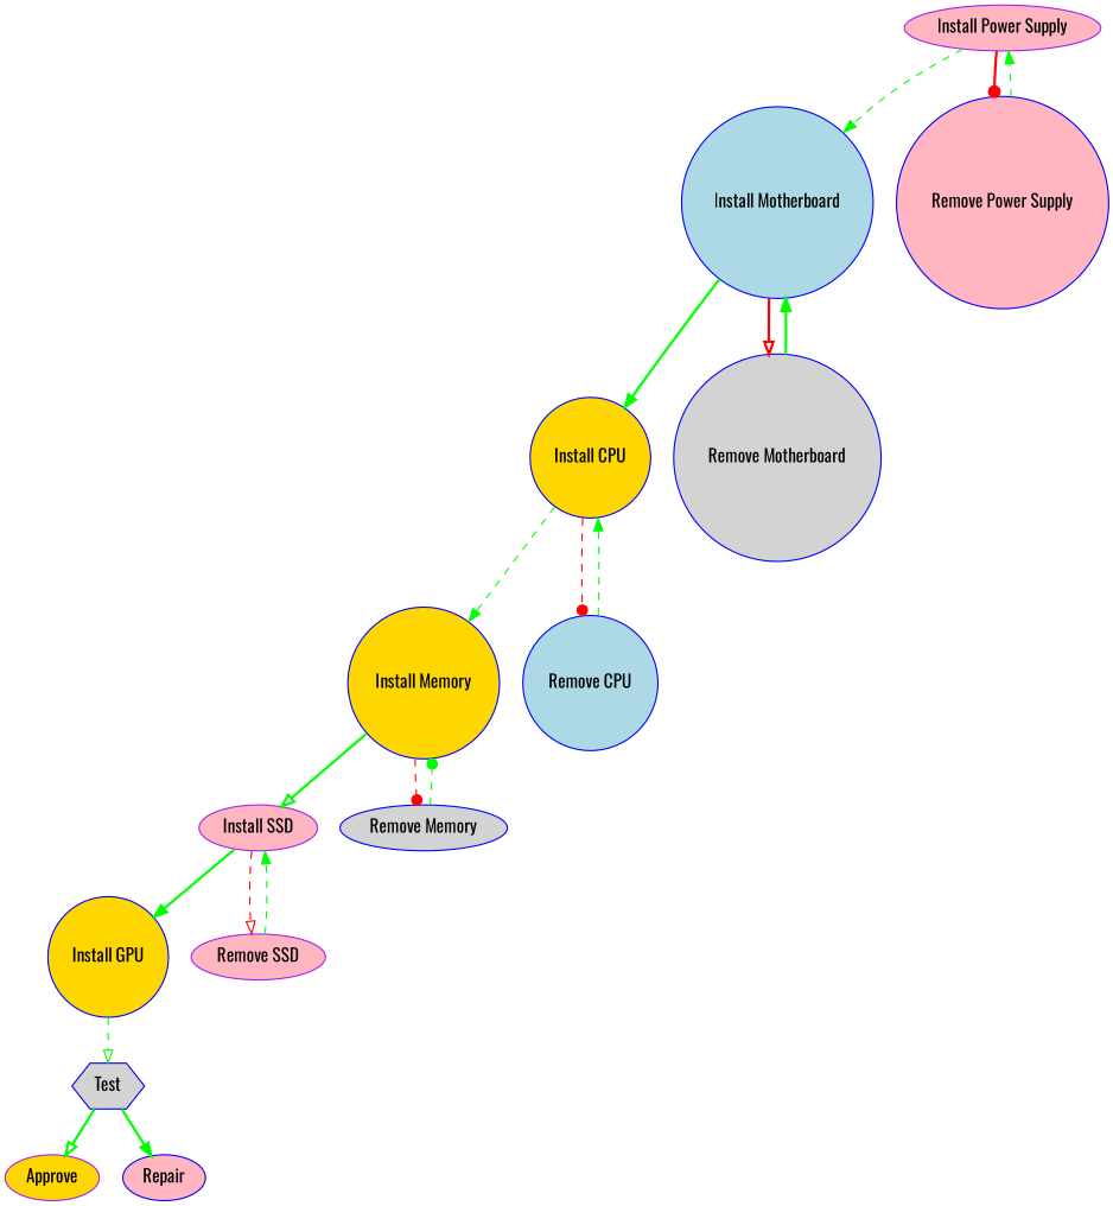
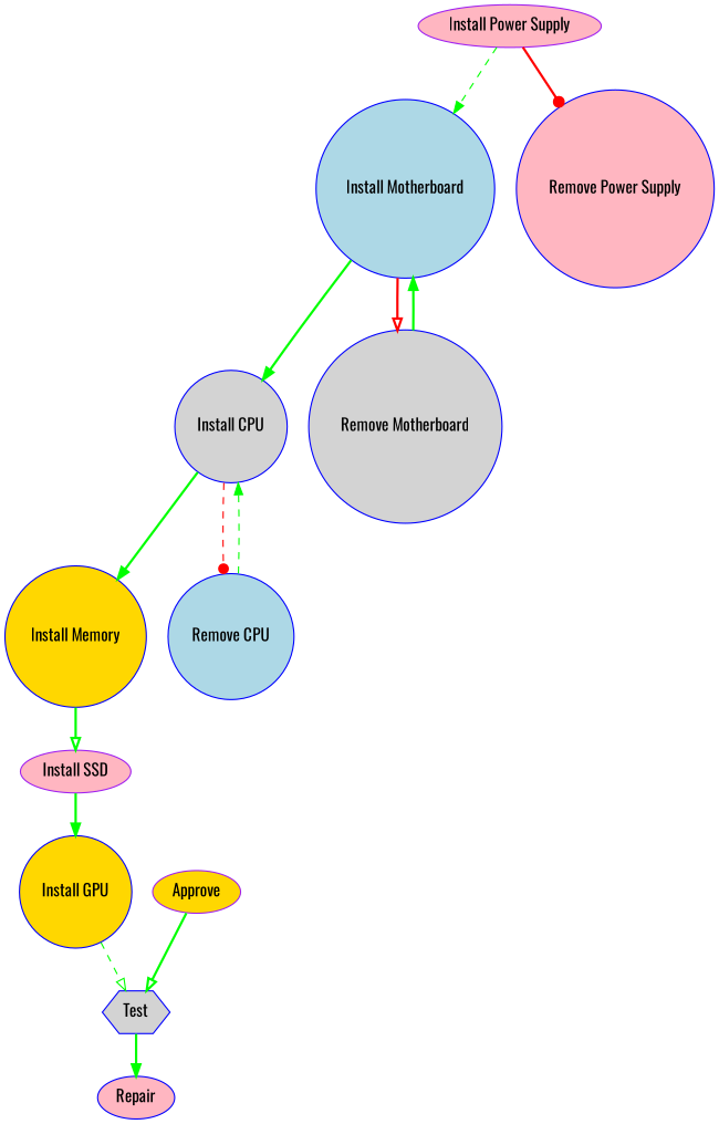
  digraph {
    fontname=Oswald
    node [color=blue fillcolor=lightpink fontname=Oswald shape=circle style=filled]
    edge [arrowhead=normal color=green fontname=Oswald style=dashed]
    "Install Power Supply" [color=purple shape=ellipse]
    "Install Motherboard" [fillcolor=lightblue]
    "Remove Power Supply"
-   "Install CPU" [fillcolor=gold]
+   "Install CPU" [fillcolor=lightgrey]
    "Remove Motherboard" [fillcolor=lightgrey]
    "Install Memory" [fillcolor=gold]
    "Remove CPU" [fillcolor=lightblue]
    "Install SSD" [color=purple shape=ellipse]
-   "Remove Memory" [fillcolor=lightgrey shape=ellipse]
    "Install GPU" [fillcolor=gold]
-   "Remove SSD" [color=purple shape=ellipse]
    Test [fillcolor=lightgrey shape=hexagon]
    Approve [color=purple fillcolor=gold shape=ellipse]
    Repair [shape=ellipse]
    "Install Power Supply" -> "Install Motherboard"
    "Install Power Supply" -> "Remove Power Supply" [arrowhead=dot color=red style=bold]
    "Install Motherboard" -> "Install CPU" [style=bold]
    "Install Motherboard" -> "Remove Motherboard" [arrowhead=onormal color=red style=bold]
-   "Remove Power Supply" -> "Install Power Supply"
-   "Install CPU" -> "Install Memory"
+   "Install CPU" -> "Install Memory" [style=bold]
    "Install CPU" -> "Remove CPU" [arrowhead=dot color=red]
    "Remove Motherboard" -> "Install Motherboard" [style=bold]
    "Install Memory" -> "Install SSD" [arrowhead=onormal style=bold]
-   "Install Memory" -> "Remove Memory" [arrowhead=dot color=red]
    "Remove CPU" -> "Install CPU"
    "Install SSD" -> "Install GPU" [style=bold]
-   "Install SSD" -> "Remove SSD" [arrowhead=onormal color=red]
-   "Remove Memory" -> "Install Memory" [arrowhead=dot]
    "Install GPU" -> Test [arrowhead=onormal]
-   "Remove SSD" -> "Install SSD"
-   Test -> Approve [arrowhead=onormal style=bold]
+   Approve -> Test [arrowhead=onormal style=bold]
    Test -> Repair [style=bold]
  }
